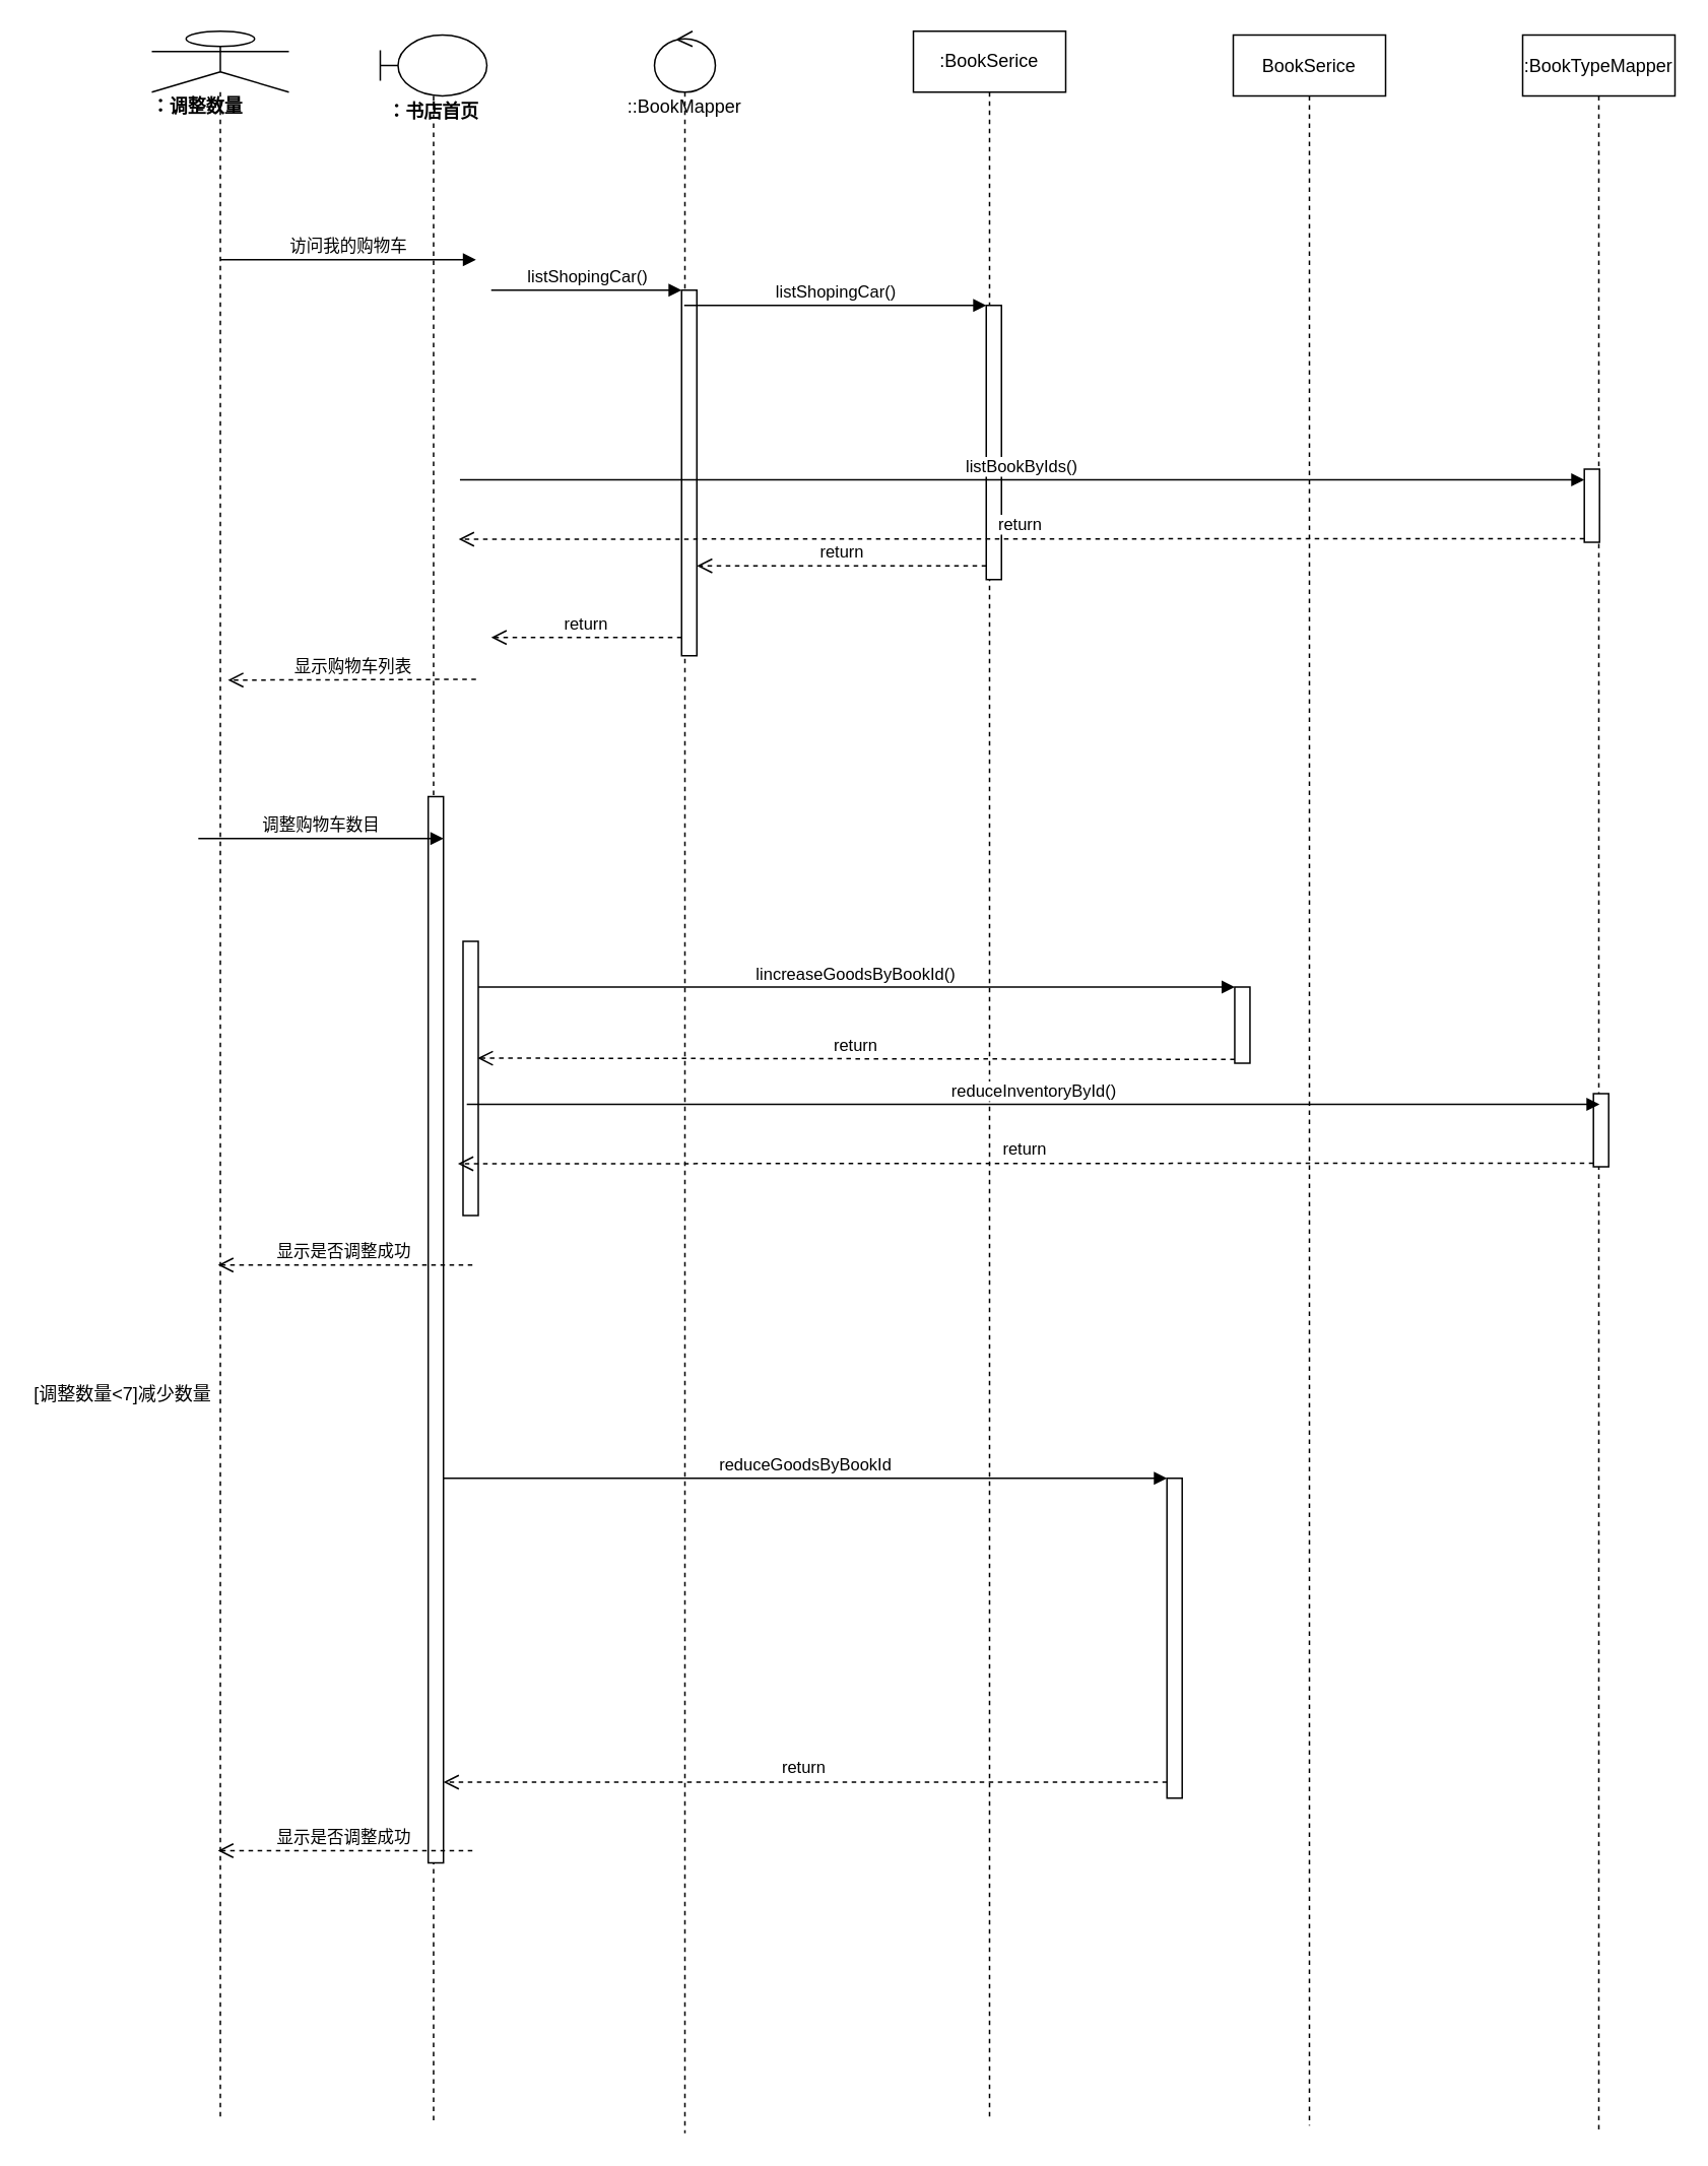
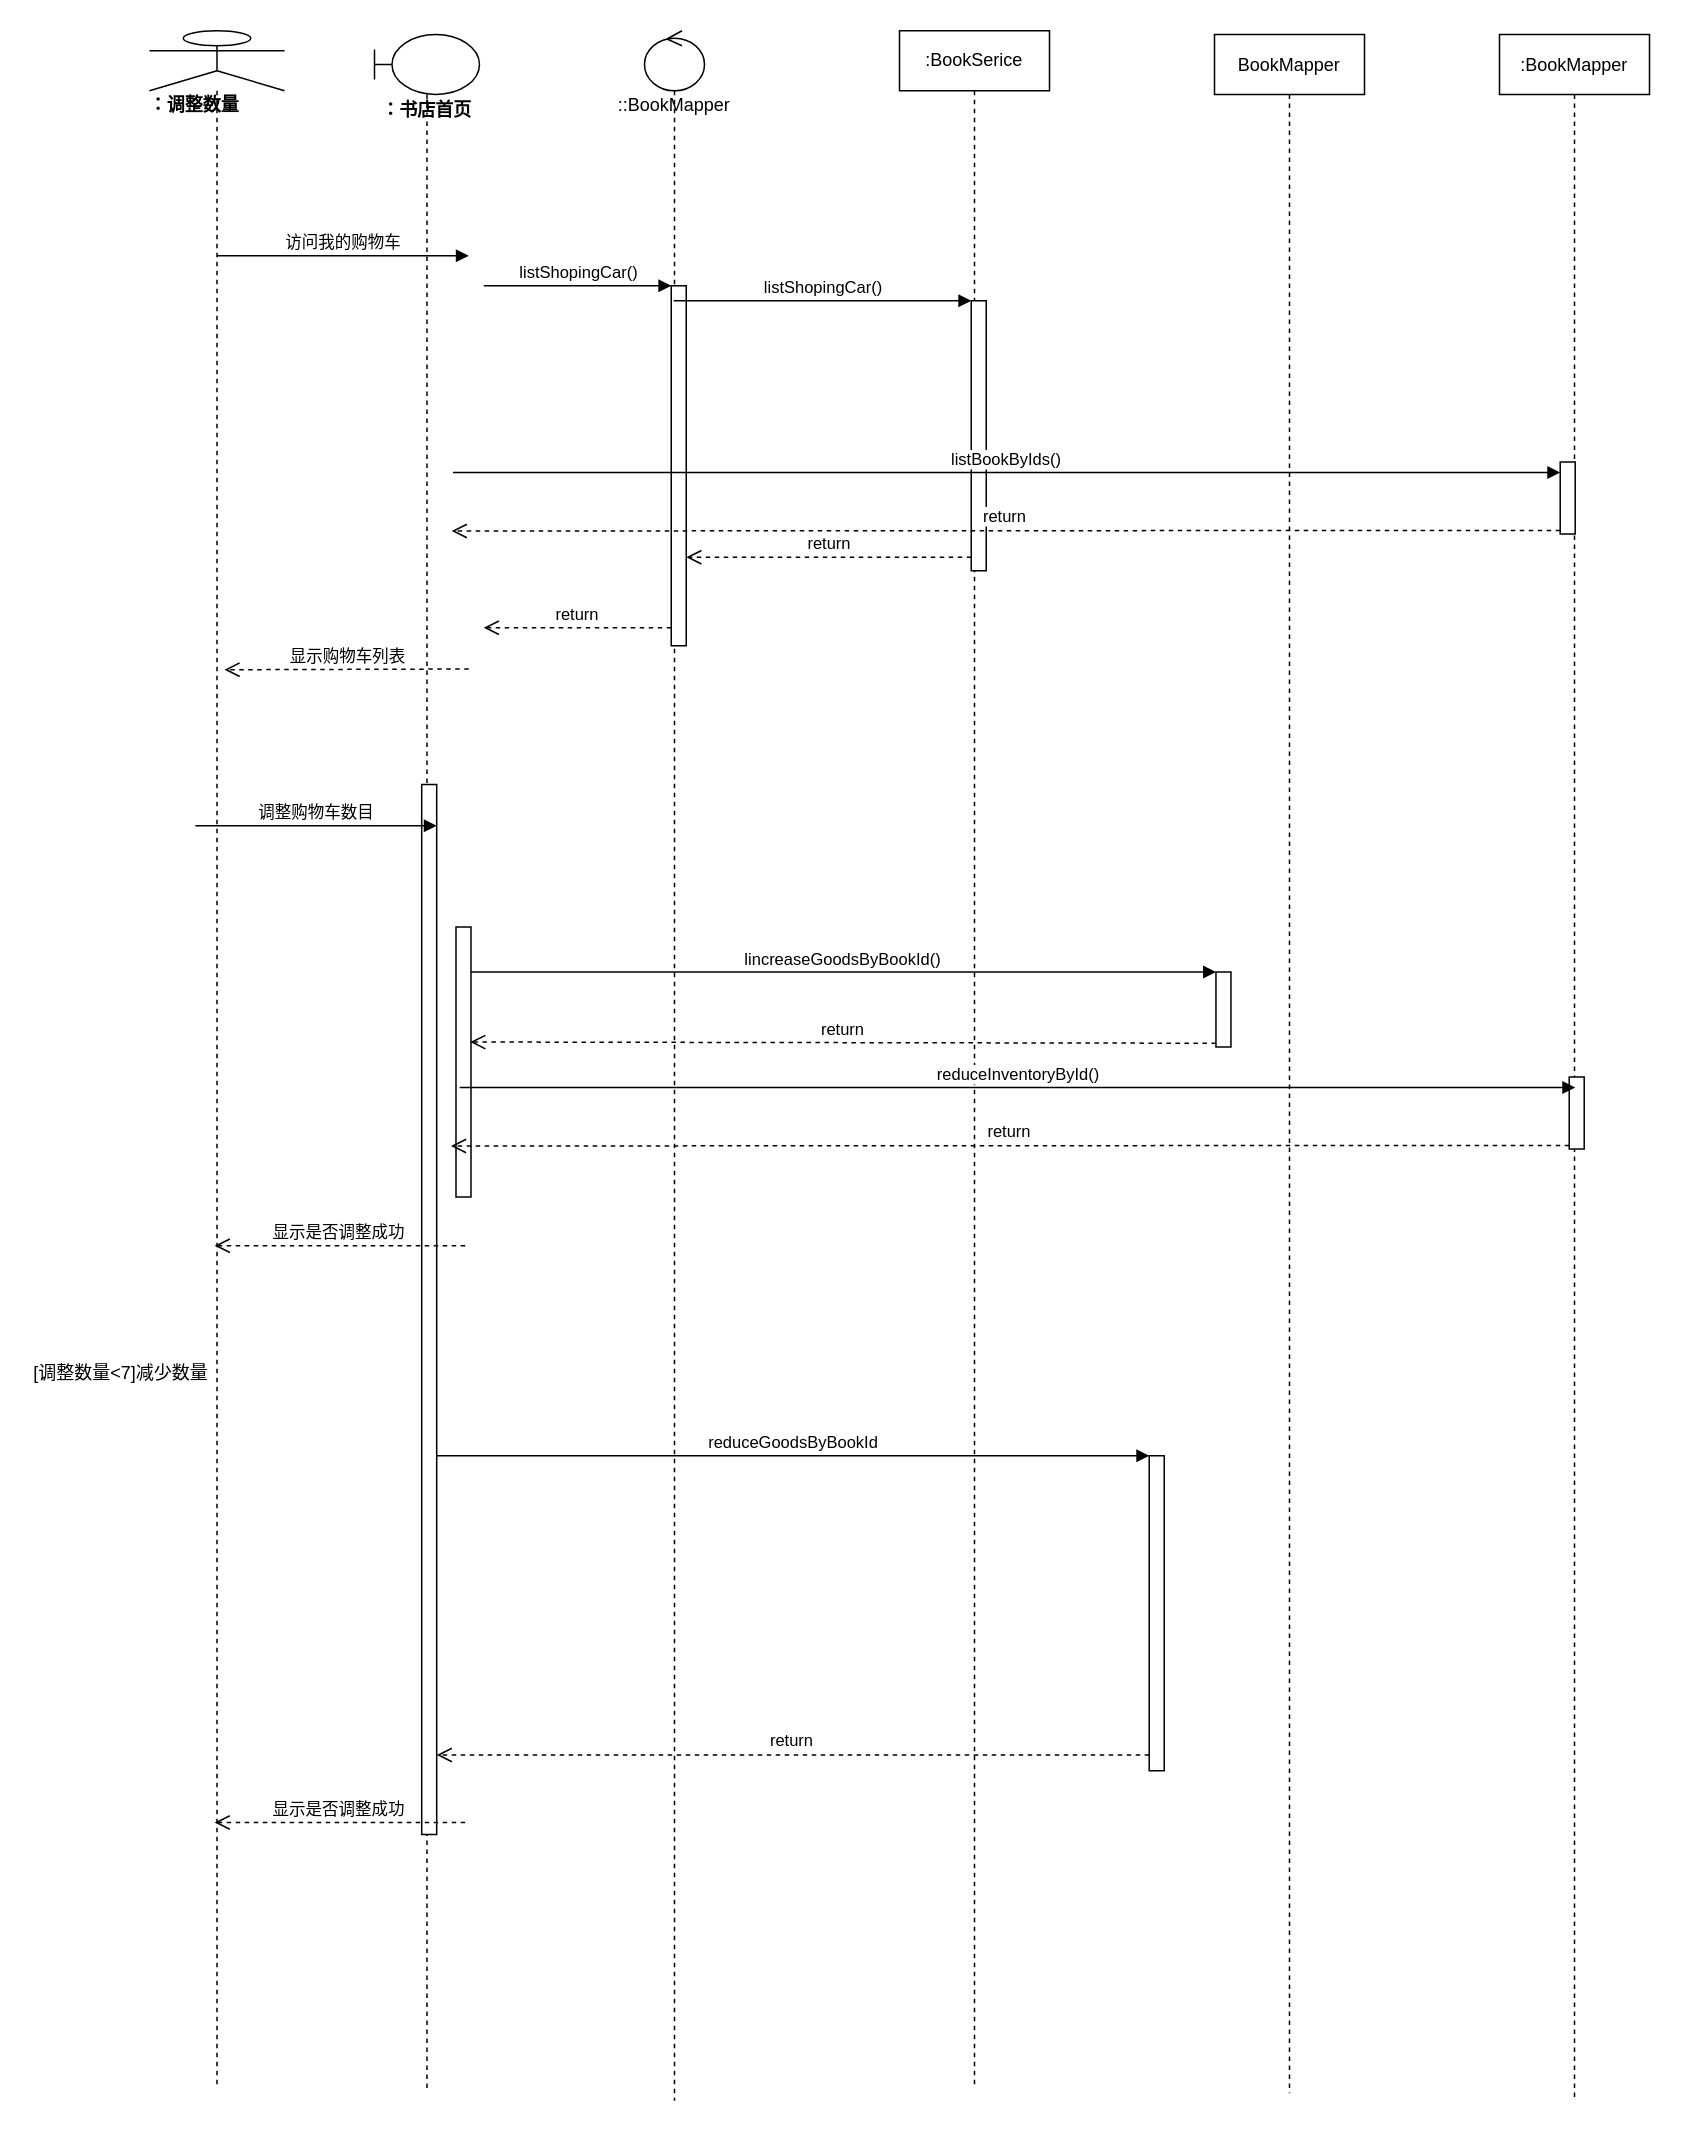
  <mxCell id="0" />
  <mxCell id="1" parent="0" />
  <mxCell id="2" value="::BookMapper" style="shape=umlLifeline;participant=umlControl;perimeter=lifelinePerimeter;whiteSpace=wrap;html=1;container=1;collapsible=0;recursiveResize=0;verticalAlign=top;spacingTop=36;outlineConnect=0;" vertex="1" parent="1"><mxGeometry x="429" y="20" width="40" height="1380" as="geometry" /></mxCell>
  <mxCell id="3" value="" style="html=1;points=[];perimeter=orthogonalPerimeter;" vertex="1" parent="2"><mxGeometry x="17.83" y="170" width="10" height="240" as="geometry" /></mxCell>
  <mxCell id="4" value="" style="shape=umlLifeline;participant=umlActor;perimeter=lifelinePerimeter;whiteSpace=wrap;html=1;container=1;collapsible=0;recursiveResize=0;verticalAlign=top;spacingTop=36;outlineConnect=0;" vertex="1" parent="1"><mxGeometry x="99" y="20" width="90" height="1370" as="geometry" /></mxCell>
  <mxCell id="5" value="&lt;b&gt;：调整数量&lt;/b&gt;" style="text;html=1;strokeColor=none;fillColor=none;align=center;verticalAlign=middle;whiteSpace=wrap;rounded=0;" vertex="1" parent="4"><mxGeometry x="-10" y="40" width="80" height="20" as="geometry" /></mxCell>
  <mxCell id="6" value="&lt;span&gt;：书店首页&lt;/span&gt;" style="shape=umlLifeline;participant=umlBoundary;perimeter=lifelinePerimeter;whiteSpace=wrap;html=1;container=1;collapsible=0;recursiveResize=0;verticalAlign=top;spacingTop=36;outlineConnect=0;fontStyle=1" vertex="1" parent="1"><mxGeometry x="249" y="22.5" width="70" height="1370" as="geometry" /></mxCell>
  <mxCell id="7" value="" style="html=1;points=[];perimeter=orthogonalPerimeter;align=left;" vertex="1" parent="6"><mxGeometry x="31.47" y="500" width="10" height="700" as="geometry" /></mxCell>
  <mxCell id="8" value="调整购物车数目" style="html=1;verticalAlign=bottom;endArrow=block;entryX=0;entryY=0;" edge="1" parent="6"><mxGeometry relative="1" as="geometry"><mxPoint x="-119.459" y="527.5" as="sourcePoint" /><mxPoint x="41.47" y="527.5" as="targetPoint" /></mxGeometry></mxCell>
  <mxCell id="9" value=":BookSerice" style="shape=umlLifeline;perimeter=lifelinePerimeter;whiteSpace=wrap;html=1;container=1;collapsible=0;recursiveResize=0;outlineConnect=0;" vertex="1" parent="1"><mxGeometry x="599" y="20" width="100" height="1370" as="geometry" /></mxCell>
  <mxCell id="10" value="" style="html=1;points=[];perimeter=orthogonalPerimeter;align=left;" vertex="1" parent="9"><mxGeometry x="47.83" y="180" width="10" height="180" as="geometry" /></mxCell>
  <mxCell id="11" value="listShopingCar()" style="html=1;verticalAlign=bottom;endArrow=block;entryX=0;entryY=0;" edge="1" parent="1" target="3"><mxGeometry relative="1" as="geometry"><mxPoint x="321.83" y="190" as="sourcePoint" /></mxGeometry></mxCell>
  <mxCell id="12" value="return" style="html=1;verticalAlign=bottom;endArrow=open;dashed=1;endSize=8;exitX=0;exitY=0.95;" edge="1" parent="1" source="3"><mxGeometry relative="1" as="geometry"><mxPoint x="321.83" y="418" as="targetPoint" /></mxGeometry></mxCell>
  <mxCell id="13" value="listShopingCar()" style="html=1;verticalAlign=bottom;endArrow=block;entryX=0;entryY=0;" edge="1" parent="1" target="10" source="2"><mxGeometry relative="1" as="geometry"><mxPoint x="769.473" y="210" as="sourcePoint" /></mxGeometry></mxCell>
  <mxCell id="14" value="return" style="html=1;verticalAlign=bottom;endArrow=open;dashed=1;endSize=8;exitX=0;exitY=0.95;" edge="1" parent="1" source="10" target="3"><mxGeometry relative="1" as="geometry"><mxPoint x="771.47" y="358" as="targetPoint" /></mxGeometry></mxCell>
  <mxCell id="15" value="显示购物车列表" style="html=1;verticalAlign=bottom;endArrow=open;dashed=1;endSize=8;exitX=0;exitY=0.95;" edge="1" parent="1"><mxGeometry relative="1" as="geometry"><mxPoint x="149" y="446" as="targetPoint" /><mxPoint x="311.83" y="445.5" as="sourcePoint" /></mxGeometry></mxCell>
- <mxCell id="16" value=":BookTypeMapper" style="shape=umlLifeline;perimeter=lifelinePerimeter;whiteSpace=wrap;html=1;container=1;collapsible=0;recursiveResize=0;outlineConnect=0;" vertex="1" parent="1"><mxGeometry x="999" y="22.5" width="100" height="1375" as="geometry" /></mxCell>
+ <mxCell id="16" value=":BookMapper" style="shape=umlLifeline;perimeter=lifelinePerimeter;whiteSpace=wrap;html=1;container=1;collapsible=0;recursiveResize=0;outlineConnect=0;" vertex="1" parent="1"><mxGeometry x="999" y="22.5" width="100" height="1375" as="geometry" /></mxCell>
  <mxCell id="17" value="" style="html=1;points=[];perimeter=orthogonalPerimeter;align=left;" vertex="1" parent="16"><mxGeometry x="40.47" y="285" width="10" height="48" as="geometry" /></mxCell>
  <mxCell id="18" value="listBookByIds()" style="html=1;verticalAlign=bottom;endArrow=block;" edge="1" parent="16"><mxGeometry relative="1" as="geometry"><mxPoint x="-697.697" y="292" as="sourcePoint" /><mxPoint x="40.47" y="292" as="targetPoint" /></mxGeometry></mxCell>
  <mxCell id="19" value="return" style="html=1;verticalAlign=bottom;endArrow=open;dashed=1;endSize=8;exitX=0;exitY=0.95;" edge="1" parent="16" source="17"><mxGeometry relative="1" as="geometry"><mxPoint x="-698.53" y="331" as="targetPoint" /></mxGeometry></mxCell>
  <mxCell id="20" value="" style="html=1;points=[];perimeter=orthogonalPerimeter;align=left;" vertex="1" parent="16"><mxGeometry x="-189.03" y="625" width="10" height="50" as="geometry" /></mxCell>
  <mxCell id="21" value="" style="html=1;points=[];perimeter=orthogonalPerimeter;align=left;" vertex="1" parent="16"><mxGeometry x="-695.67" y="595" width="10" height="180" as="geometry" /></mxCell>
  <mxCell id="22" value="" style="html=1;points=[];perimeter=orthogonalPerimeter;align=left;" vertex="1" parent="16"><mxGeometry x="46.47" y="695" width="10" height="48" as="geometry" /></mxCell>
  <mxCell id="23" value="reduceInventoryById()" style="html=1;verticalAlign=bottom;endArrow=block;" edge="1" parent="16"><mxGeometry relative="1" as="geometry"><mxPoint x="-693.197" y="702.0" as="sourcePoint" /><mxPoint x="50.47" y="702" as="targetPoint" /></mxGeometry></mxCell>
  <mxCell id="24" value="return" style="html=1;verticalAlign=bottom;endArrow=open;dashed=1;endSize=8;exitX=0;exitY=0.95;" edge="1" parent="16" source="22"><mxGeometry relative="1" as="geometry"><mxPoint x="-699.03" y="741.0" as="targetPoint" /></mxGeometry></mxCell>
  <mxCell id="25" value="lincreaseGoodsByBookId()" style="html=1;verticalAlign=bottom;endArrow=block;entryX=0;entryY=0;" edge="1" parent="16" source="21" target="20"><mxGeometry relative="1" as="geometry"><mxPoint x="-693.027" y="595.0" as="sourcePoint" /></mxGeometry></mxCell>
  <mxCell id="26" value="return" style="html=1;verticalAlign=bottom;endArrow=open;dashed=1;endSize=8;exitX=0;exitY=0.95;entryX=0.95;entryY=0.426;entryDx=0;entryDy=0;entryPerimeter=0;" edge="1" parent="16" source="20" target="21"><mxGeometry relative="1" as="geometry"><mxPoint x="-693.027" y="671.0" as="targetPoint" /></mxGeometry></mxCell>
- <mxCell id="27" value="BookSerice" style="shape=umlLifeline;perimeter=lifelinePerimeter;whiteSpace=wrap;html=1;container=1;collapsible=0;recursiveResize=0;outlineConnect=0;" vertex="1" parent="1"><mxGeometry x="809" y="22.5" width="100" height="1372.5" as="geometry" /></mxCell>
+ <mxCell id="27" value="BookMapper" style="shape=umlLifeline;perimeter=lifelinePerimeter;whiteSpace=wrap;html=1;container=1;collapsible=0;recursiveResize=0;outlineConnect=0;" vertex="1" parent="1"><mxGeometry x="809" y="22.5" width="100" height="1372.5" as="geometry" /></mxCell>
  <mxCell id="28" value="[调整数量&amp;lt;7]减少数量" style="text;html=1;strokeColor=none;fillColor=none;align=left;verticalAlign=middle;whiteSpace=wrap;rounded=0;" vertex="1" parent="1"><mxGeometry x="20.47" y="900" width="140" height="30" as="geometry" /></mxCell>
  <mxCell id="29" value="显示是否调整成功" style="html=1;verticalAlign=bottom;endArrow=open;dashed=1;endSize=8;exitX=0;exitY=0.95;" edge="1" parent="1"><mxGeometry relative="1" as="geometry"><mxPoint x="142.434" y="830" as="targetPoint" /><mxPoint x="309.47" y="830" as="sourcePoint" /></mxGeometry></mxCell>
  <mxCell id="30" value="显示是否调整成功" style="html=1;verticalAlign=bottom;endArrow=open;dashed=1;endSize=8;exitX=0;exitY=0.95;" edge="1" parent="1"><mxGeometry relative="1" as="geometry"><mxPoint x="142.434" y="1214.5" as="targetPoint" /><mxPoint x="309.47" y="1214.5" as="sourcePoint" /></mxGeometry></mxCell>
  <mxCell id="31" value="reduceGoodsByBookId" style="html=1;verticalAlign=bottom;endArrow=block;entryX=0;entryY=0;" edge="1" parent="1" source="7" target="33"><mxGeometry relative="1" as="geometry"><mxPoint x="695.47" y="1058" as="sourcePoint" /></mxGeometry></mxCell>
  <mxCell id="32" value="return" style="html=1;verticalAlign=bottom;endArrow=open;dashed=1;endSize=8;exitX=0;exitY=0.95;" edge="1" parent="1" source="33" target="7"><mxGeometry relative="1" as="geometry"><mxPoint x="695.47" y="1134" as="targetPoint" /></mxGeometry></mxCell>
  <mxCell id="33" value="" style="html=1;points=[];perimeter=orthogonalPerimeter;align=left;" vertex="1" parent="1"><mxGeometry x="765.47" y="970" width="10" height="210" as="geometry" /></mxCell>
  <mxCell id="34" value="访问我的购物车" style="html=1;verticalAlign=bottom;endArrow=block;entryX=0;entryY=0;" edge="1" parent="1"><mxGeometry relative="1" as="geometry"><mxPoint x="144" y="170" as="sourcePoint" /><mxPoint x="311.83" y="170" as="targetPoint" /></mxGeometry></mxCell>
